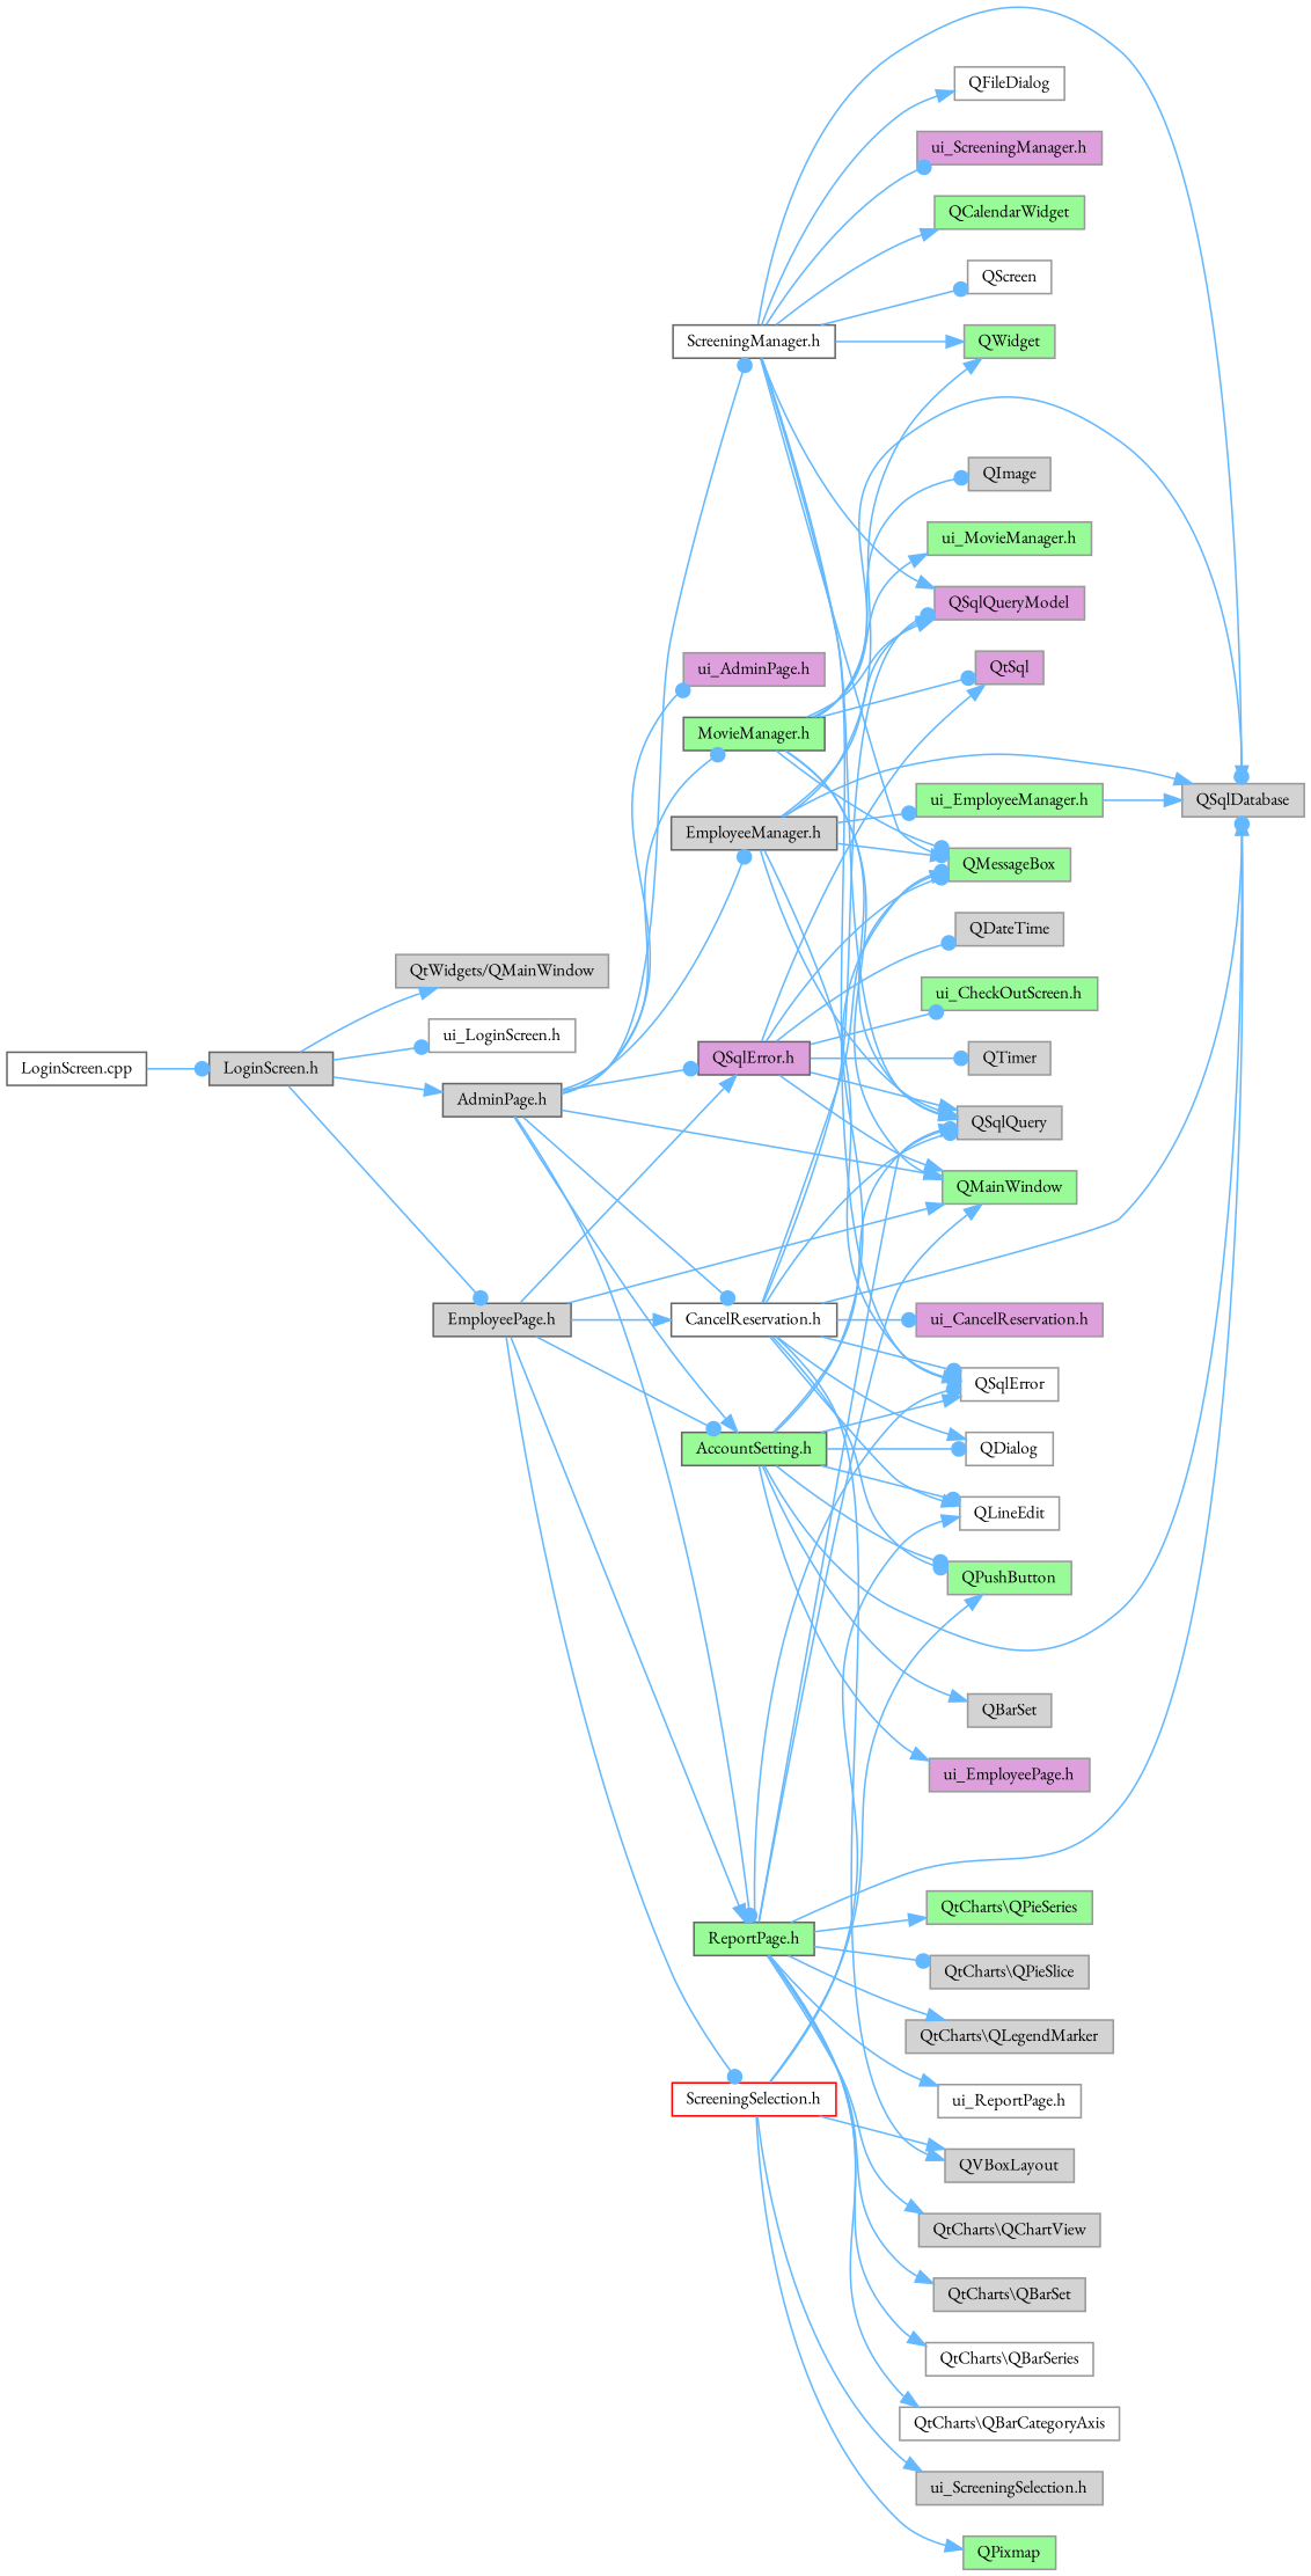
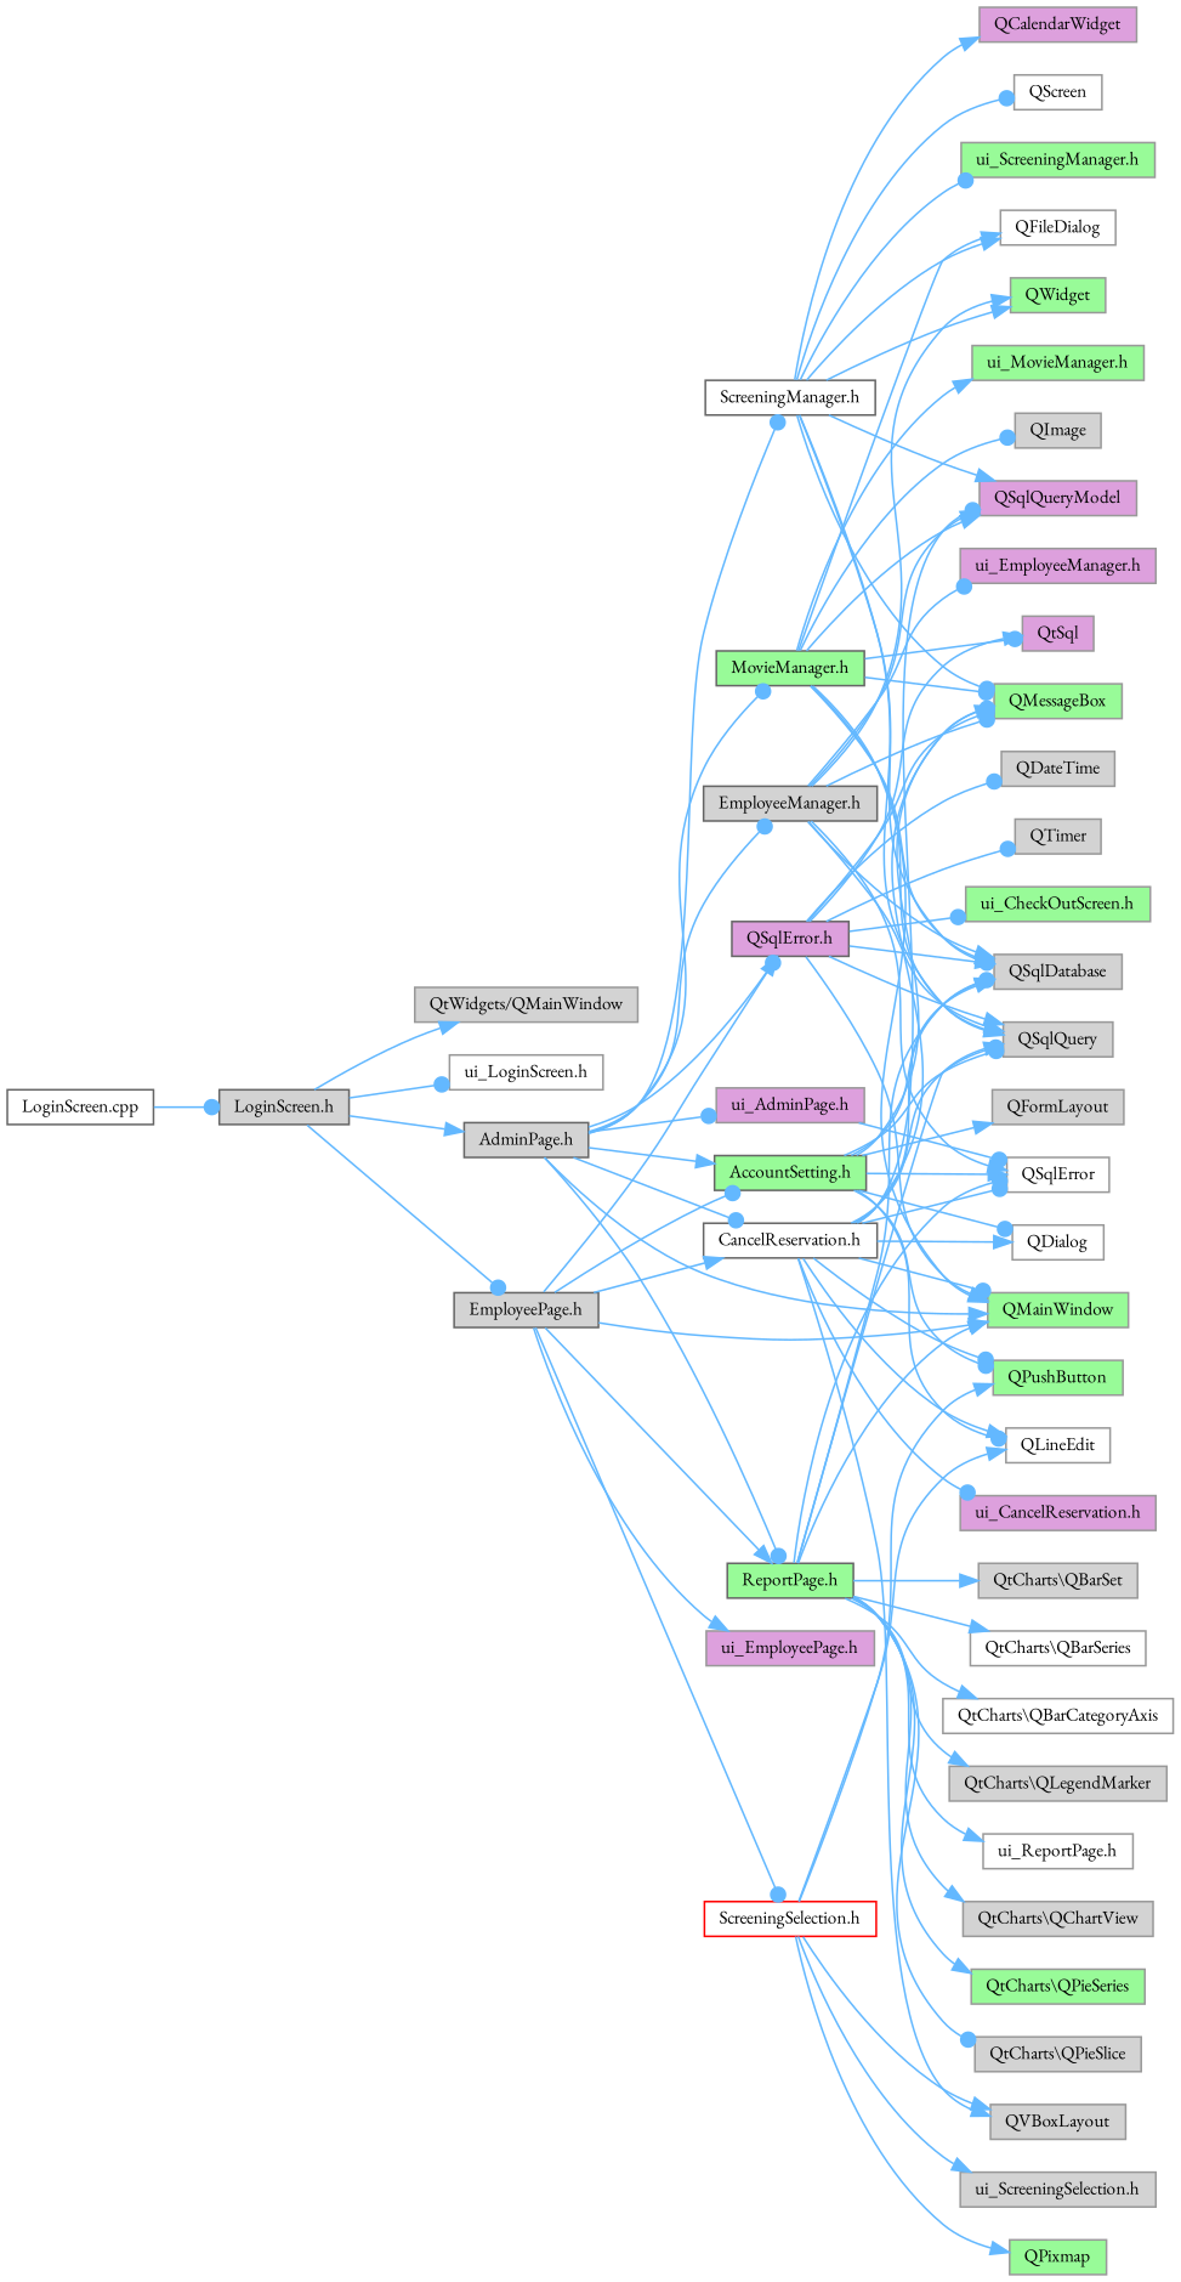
  digraph {
    fontname="EB Garamond"
    rankdir=LR
    node [color=grey60 fillcolor=lightgrey fontname="EB Garamond" fontsize=10 shape=box style=filled]
    edge [arrowhead=normal color=steelblue1 fontname="EB Garamond" fontsize=10 labelfontname=Helvetica labelfontsize=10 style=solid]
    n1 [color=gray40 fillcolor=white fontcolor=black height=0.2 label="LoginScreen.cpp" width=0.4]
    n2 [color=grey40 height=0.2 label="LoginScreen.h" width=0.4]
    n3 [height=0.2 label="QtWidgets/QMainWindow" width=0.4]
    n4 [fillcolor=white height=0.2 label="ui_LoginScreen.h" width=0.4]
    n5 [color=grey40 height=0.2 label="AdminPage.h" width=0.4]
    n6 [color=grey40 height=0.2 label="EmployeePage.h" width=0.4]
    n7 [fillcolor=palegreen height=0.2 label=QMainWindow width=0.4]
    n8 [color=grey40 fillcolor=plum height=0.2 label="QSqlError.h" width=0.4]
    n9 [color=grey40 fillcolor=palegreen height=0.2 label="MovieManager.h" width=0.4]
    n10 [color=grey40 fillcolor=white height=0.2 label="ScreeningManager.h" width=0.4]
    n11 [color=grey40 fillcolor=white height=0.2 label="CancelReservation.h" width=0.4]
    n12 [color=grey40 fillcolor=palegreen height=0.2 label="AccountSetting.h" width=0.4]
    n13 [color=grey40 fillcolor=palegreen height=0.2 label="ReportPage.h" width=0.4]
    n14 [color=grey40 height=0.2 label="EmployeeManager.h" width=0.4]
    n15 [fillcolor=plum height=0.2 label="ui_AdminPage.h" width=0.4]
    n16 [fillcolor=plum height=0.2 label="ui_EmployeePage.h" width=0.4]
    n17 [color=red fillcolor=white height=0.2 label="ScreeningSelection.h" width=0.4]
    n18 [fillcolor=palegreen height=0.2 label="ui_CheckOutScreen.h" width=0.4]
    n19 [height=0.2 label=QTimer width=0.4]
    n20 [height=0.2 label=QDateTime width=0.4]
    n21 [fillcolor=palegreen height=0.2 label=QMessageBox width=0.4]
    n22 [fillcolor=plum height=0.2 label=QtSql width=0.4]
    n23 [height=0.2 label=QSqlDatabase width=0.4]
    n24 [height=0.2 label=QSqlQuery width=0.4]
    n25 [fillcolor=palegreen height=0.2 label="ui_MovieManager.h" width=0.4]
    n26 [fillcolor=plum height=0.2 label=QSqlQueryModel width=0.4]
    n27 [fillcolor=white height=0.2 label=QFileDialog width=0.4]
    n28 [height=0.2 label=QImage width=0.4]
    n29 [fillcolor=palegreen height=0.2 label=QWidget width=0.4]
-   n30 [fillcolor=plum height=0.2 label="ui_ScreeningManager.h" width=0.4]
+   n30 [fillcolor=palegreen height=0.2 label="ui_ScreeningManager.h" width=0.4]
    n31 [fillcolor=white height=0.2 label=QSqlError width=0.4]
-   n32 [fillcolor=palegreen height=0.2 label=QCalendarWidget width=0.4]
+   n32 [fillcolor=plum height=0.2 label=QCalendarWidget width=0.4]
    n33 [fillcolor=white height=0.2 label=QScreen width=0.4]
    n34 [fillcolor=plum height=0.2 label="ui_CancelReservation.h" width=0.4]
    n35 [fillcolor=white height=0.2 label=QDialog width=0.4]
    n36 [height=0.2 label=QVBoxLayout width=0.4]
    n37 [fillcolor=white height=0.2 label=QLineEdit width=0.4]
    n38 [fillcolor=palegreen height=0.2 label=QPushButton width=0.4]
-   n39 [height=0.2 label=QBarSet width=0.4]
+   n39 [height=0.2 label=QFormLayout width=0.4]
    n40 [fillcolor=white height=0.2 label="ui_ReportPage.h" width=0.4]
    n41 [height=0.2 label="QtCharts\\QChartView" width=0.4]
    n42 [fillcolor=palegreen height=0.2 label="QtCharts\\QPieSeries" width=0.4]
    n43 [height=0.2 label="QtCharts\\QPieSlice" width=0.4]
    n44 [height=0.2 label="QtCharts\\QBarSet" width=0.4]
    n45 [fillcolor=white height=0.2 label="QtCharts\\QBarSeries" width=0.4]
    n46 [fillcolor=white height=0.2 label="QtCharts\\QBarCategoryAxis" width=0.4]
    n47 [height=0.2 label="QtCharts\\QLegendMarker" width=0.4]
-   n48 [fillcolor=palegreen height=0.2 label="ui_EmployeeManager.h" width=0.4]
+   n48 [fillcolor=plum height=0.2 label="ui_EmployeeManager.h" width=0.4]
    n49 [height=0.2 label="ui_ScreeningSelection.h" width=0.4]
    n50 [fillcolor=palegreen height=0.2 label=QPixmap width=0.4]
    n1 -> n2 [arrowhead=dot]
    n2 -> n3
    n2 -> n4 [arrowhead=dot]
    n2 -> n5
    n2 -> n6 [arrowhead=dot]
    n5 -> n7
    n5 -> n8 [arrowhead=dot]
    n5 -> n9 [arrowhead=dot]
    n5 -> n10 [arrowhead=dot]
    n5 -> n11 [arrowhead=dot]
    n5 -> n12
    n5 -> n13 [arrowhead=dot]
    n5 -> n14 [arrowhead=dot]
    n5 -> n15 [arrowhead=dot]
    n6 -> n7
    n6 -> n8
    n6 -> n11
    n6 -> n12 [arrowhead=dot]
    n6 -> n13
-   n12 -> n16
+   n6 -> n16
    n6 -> n17 [arrowhead=dot]
    n8 -> n7
    n8 -> n18 [arrowhead=dot]
    n8 -> n19 [arrowhead=dot]
    n8 -> n20 [arrowhead=dot]
    n8 -> n21 [arrowhead=dot]
    n8 -> n22
-   n48 -> n23
+   n8 -> n23
    n8 -> n24
    n9 -> n7
    n9 -> n21 [arrowhead=dot]
    n9 -> n22 [arrowhead=dot]
    n9 -> n23
    n9 -> n24
    n9 -> n25
    n9 -> n26
+   n9 -> n27
    n9 -> n28 [arrowhead=dot]
    n10 -> n21 [arrowhead=dot]
    n10 -> n23 [arrowhead=dot]
    n10 -> n24
    n10 -> n26
    n10 -> n27
    n10 -> n29
    n10 -> n30 [arrowhead=dot]
-   n10 -> n31 [arrowhead=dot]
+   n15 -> n31 [arrowhead=dot]
    n10 -> n32
    n10 -> n33 [arrowhead=dot]
+   n11 -> n7 [arrowhead=dot]
    n11 -> n21
    n11 -> n23
    n11 -> n24 [arrowhead=dot]
    n11 -> n26 [arrowhead=dot]
    n11 -> n31 [arrowhead=dot]
    n11 -> n34 [arrowhead=dot]
    n11 -> n35
    n11 -> n36
    n11 -> n37
    n11 -> n38 [arrowhead=dot]
    n12 -> n21 [arrowhead=dot]
    n12 -> n23
    n12 -> n24 [arrowhead=dot]
    n12 -> n31
    n12 -> n35 [arrowhead=dot]
    n12 -> n37 [arrowhead=dot]
    n12 -> n38 [arrowhead=dot]
    n12 -> n39
    n13 -> n7
    n13 -> n23 [arrowhead=dot]
    n13 -> n24
    n13 -> n31 [arrowhead=dot]
    n13 -> n40
    n13 -> n41
    n13 -> n42
    n13 -> n43 [arrowhead=dot]
    n13 -> n44
    n13 -> n45
    n13 -> n46
    n13 -> n47
-   n14 -> n21
+   n14 -> n21 [arrowhead=dot]
    n14 -> n23
    n14 -> n24
    n14 -> n26
    n14 -> n29
    n14 -> n31
    n14 -> n48 [arrowhead=dot]
    n17 -> n36
    n17 -> n37
    n17 -> n38
    n17 -> n49
    n17 -> n50
  }
